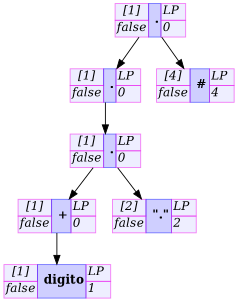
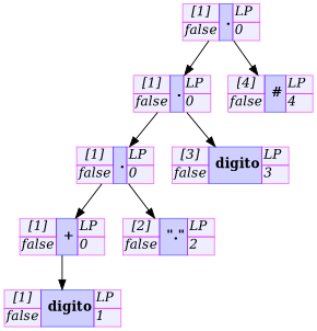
  digraph {
    rankdir=TB
    node [shape=plain]
    n1 [label=<<table border="0" cellborder="1" cellspacing="0" cellpadding="1"> 			 			<tr>  			    <td align="center" bgcolor = "#0000ff11" color="#ee00ee80"><i>[1]</i></td> 			    <td rowspan = "2" aling= "center" fontsize = "25" bgcolor = "#0000ff30" color="#0000ff80"> <b>.</b></td>  			    <td align="center" bgcolor = "#0000ff11" color="#ee00ee80"><i>LP </i></td> 			</tr> 			<tr>  			    <td align="left" bgcolor = "#0000ff11" color="#ee00ee80"><i>false</i></td> 			    <td align="left" bgcolor = "#0000ff11" color="#ee00ee80"><i>0</i><br align="left"/></td> 			</tr> 		 		</table>>]
    n2 [label=<<table border="0" cellborder="1" cellspacing="0" cellpadding="1"> 			 			<tr>  			    <td align="center" bgcolor = "#0000ff11" color="#ee00ee80"><i>[1]</i></td> 			    <td rowspan = "2" aling= "center" fontsize = "25" bgcolor = "#0000ff30" color="#0000ff80"> <b>.</b></td>  			    <td align="center" bgcolor = "#0000ff11" color="#ee00ee80"><i>LP </i></td> 			</tr> 			<tr>  			    <td align="left" bgcolor = "#0000ff11" color="#ee00ee80"><i>false</i></td> 			    <td align="left" bgcolor = "#0000ff11" color="#ee00ee80"><i>0</i><br align="left"/></td> 			</tr> 		 		</table>>]
    n3 [label=<<table border="0" cellborder="1" cellspacing="0" cellpadding="1"> 			 			<tr>  			    <td align="center" bgcolor = "#0000ff11" color="#ee00ee80"><i>[4]</i></td> 			    <td rowspan = "2" aling= "center" fontsize = "25" bgcolor = "#0000ff30" color="#0000ff80"> <b>#</b></td>  			    <td align="center" bgcolor = "#0000ff11" color="#ee00ee80"><i>LP </i></td> 			</tr> 			<tr>  			    <td align="left" bgcolor = "#0000ff11" color="#ee00ee80"><i>false</i></td> 			    <td align="left" bgcolor = "#0000ff11" color="#ee00ee80"><i>4</i><br align="left"/></td> 			</tr> 		 		</table>>]
    n4 [label=<<table border="0" cellborder="1" cellspacing="0" cellpadding="1"> 			 			<tr>  			    <td align="center" bgcolor = "#0000ff11" color="#ee00ee80"><i>[1]</i></td> 			    <td rowspan = "2" aling= "center" fontsize = "25" bgcolor = "#0000ff30" color="#0000ff80"> <b>.</b></td>  			    <td align="center" bgcolor = "#0000ff11" color="#ee00ee80"><i>LP </i></td> 			</tr> 			<tr>  			    <td align="left" bgcolor = "#0000ff11" color="#ee00ee80"><i>false</i></td> 			    <td align="left" bgcolor = "#0000ff11" color="#ee00ee80"><i>0</i><br align="left"/></td> 			</tr> 		 		</table>>]
+   n5 [label=<<table border="0" cellborder="1" cellspacing="0" cellpadding="1"> 			 			<tr>  			    <td align="center" bgcolor = "#0000ff11" color="#ee00ee80"><i>[3]</i></td> 			    <td rowspan = "2" aling= "center" fontsize = "25" bgcolor = "#0000ff30" color="#0000ff80"> <b>digito</b></td>  			    <td align="center" bgcolor = "#0000ff11" color="#ee00ee80"><i>LP </i></td> 			</tr> 			<tr>  			    <td align="left" bgcolor = "#0000ff11" color="#ee00ee80"><i>false</i></td> 			    <td align="left" bgcolor = "#0000ff11" color="#ee00ee80"><i>3</i><br align="left"/></td> 			</tr> 		 		</table>>]
    n6 [label=<<table border="0" cellborder="1" cellspacing="0" cellpadding="1"> 			 			<tr>  			    <td align="center" bgcolor = "#0000ff11" color="#ee00ee80"><i>[1]</i></td> 			    <td rowspan = "2" aling= "center" fontsize = "25" bgcolor = "#0000ff30" color="#0000ff80"> <b>+</b></td>  			    <td align="center" bgcolor = "#0000ff11" color="#ee00ee80"><i>LP </i></td> 			</tr> 			<tr>  			    <td align="left" bgcolor = "#0000ff11" color="#ee00ee80"><i>false</i></td> 			    <td align="left" bgcolor = "#0000ff11" color="#ee00ee80"><i>0</i><br align="left"/></td> 			</tr> 		 		</table>>]
    n7 [label=<<table border="0" cellborder="1" cellspacing="0" cellpadding="1"> 			 			<tr>  			    <td align="center" bgcolor = "#0000ff11" color="#ee00ee80"><i>[2]</i></td> 			    <td rowspan = "2" aling= "center" fontsize = "25" bgcolor = "#0000ff30" color="#0000ff80"> <b>"."</b></td>  			    <td align="center" bgcolor = "#0000ff11" color="#ee00ee80"><i>LP </i></td> 			</tr> 			<tr>  			    <td align="left" bgcolor = "#0000ff11" color="#ee00ee80"><i>false</i></td> 			    <td align="left" bgcolor = "#0000ff11" color="#ee00ee80"><i>2</i><br align="left"/></td> 			</tr> 		 		</table>>]
    n8 [label=<<table border="0" cellborder="1" cellspacing="0" cellpadding="1"> 			 			<tr>  			    <td align="center" bgcolor = "#0000ff11" color="#ee00ee80"><i>[1]</i></td> 			    <td rowspan = "2" aling= "center" fontsize = "25" bgcolor = "#0000ff30" color="#0000ff80"> <b>digito</b></td>  			    <td align="center" bgcolor = "#0000ff11" color="#ee00ee80"><i>LP </i></td> 			</tr> 			<tr>  			    <td align="left" bgcolor = "#0000ff11" color="#ee00ee80"><i>false</i></td> 			    <td align="left" bgcolor = "#0000ff11" color="#ee00ee80"><i>1</i><br align="left"/></td> 			</tr> 		 		</table>>]
    n1 -> n2
    n1 -> n3
    n2 -> n4
+   n2 -> n5
    n4 -> n6
    n4 -> n7
    n6 -> n8
  }
